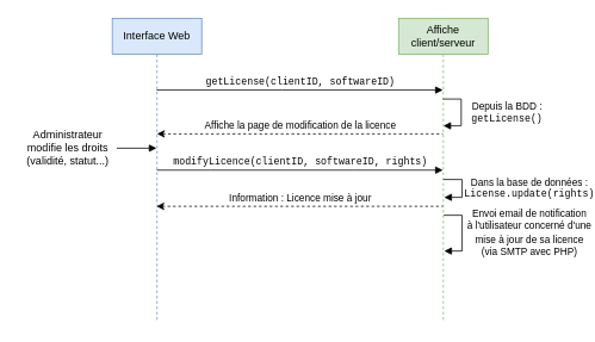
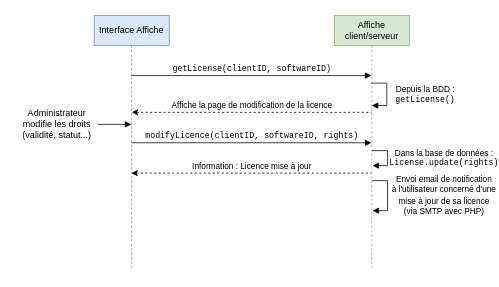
  <mxCell id="0" />
  <mxCell id="1" parent="0" />
- <mxCell id="2" value="Interface Web" style="shape=umlLifeline;perimeter=lifelinePerimeter;whiteSpace=wrap;html=1;container=1;collapsible=0;recursiveResize=0;outlineConnect=0;fillColor=#dae8fc;strokeColor=#6c8ebf;" vertex="1" parent="1"><mxGeometry x="125" y="20" width="100" height="340" as="geometry" /></mxCell>
+ <mxCell id="2" value="Interface Affiche" style="shape=umlLifeline;perimeter=lifelinePerimeter;whiteSpace=wrap;html=1;container=1;collapsible=0;recursiveResize=0;outlineConnect=0;fillColor=#dae8fc;strokeColor=#6c8ebf;" vertex="1" parent="1"><mxGeometry x="125" y="20" width="100" height="340" as="geometry" /></mxCell>
  <mxCell id="3" value="modifyLicence(clientID, softwareID, rights)" style="html=1;verticalAlign=bottom;endArrow=block;rounded=0;fontFamily=Courier New;startArrow=none;startFill=0;endFill=1;" edge="1" parent="2"><mxGeometry width="80" relative="1" as="geometry"><mxPoint x="49.81" y="169.52" as="sourcePoint" /><mxPoint x="369.5" y="169.52" as="targetPoint" /><Array as="points"><mxPoint x="110" y="169.52" /><mxPoint x="270" y="169.52" /></Array></mxGeometry></mxCell>
  <mxCell id="4" value="&lt;div&gt;Affiche&lt;/div&gt;&lt;div&gt;client/serveur&lt;/div&gt;" style="shape=umlLifeline;perimeter=lifelinePerimeter;whiteSpace=wrap;html=1;container=1;collapsible=0;recursiveResize=0;outlineConnect=0;fillColor=#d5e8d4;strokeColor=#82b366;" vertex="1" parent="1"><mxGeometry x="445" y="20" width="100" height="340" as="geometry" /></mxCell>
  <mxCell id="5" value="&lt;div&gt;&lt;font face=&quot;Helvetica&quot;&gt;Depuis la BDD :&lt;/font&gt;&lt;/div&gt;&lt;div&gt;getLicense()&lt;br&gt;&lt;/div&gt;" style="edgeStyle=orthogonalEdgeStyle;html=1;align=center;spacingLeft=2;endArrow=block;rounded=0;fontFamily=Courier New;" edge="1" parent="4"><mxGeometry x="0.008" y="50" relative="1" as="geometry"><mxPoint x="49.5" y="90" as="sourcePoint" /><Array as="points"><mxPoint x="70" y="90" /><mxPoint x="70" y="120" /><mxPoint x="50" y="120" /></Array><mxPoint x="50" y="120" as="targetPoint" /><mxPoint as="offset" /></mxGeometry></mxCell>
  <mxCell id="6" value="&lt;div&gt;&lt;font face=&quot;Helvetica&quot;&gt;Envoi email de notification&lt;/font&gt;&lt;/div&gt;&lt;div&gt;&lt;font face=&quot;Helvetica&quot;&gt;à l'utilisateur concerné d'une&lt;/font&gt;&lt;/div&gt;&lt;div&gt;&lt;font face=&quot;Helvetica&quot;&gt;mise à jour de sa licence&lt;br&gt;&lt;/font&gt;&lt;/div&gt;&lt;div&gt;&lt;font face=&quot;Helvetica&quot;&gt;(via SMTP avec PHP)&lt;br&gt;&lt;/font&gt;&lt;/div&gt;" style="edgeStyle=orthogonalEdgeStyle;html=1;align=center;spacingLeft=2;endArrow=block;rounded=0;fontFamily=Courier New;" edge="1" parent="4"><mxGeometry x="0.007" y="74" relative="1" as="geometry"><mxPoint x="50.47" y="220" as="sourcePoint" /><Array as="points"><mxPoint x="71" y="220" /><mxPoint x="71" y="260" /><mxPoint x="51" y="260" /></Array><mxPoint x="51" y="260" as="targetPoint" /><mxPoint as="offset" /></mxGeometry></mxCell>
  <mxCell id="7" value="&lt;div align=&quot;center&quot;&gt;&lt;font face=&quot;Helvetica&quot;&gt;Dans la base de données :&lt;/font&gt;&lt;/div&gt;&lt;div align=&quot;center&quot;&gt;License.update(rights)&lt;/div&gt;" style="edgeStyle=orthogonalEdgeStyle;html=1;align=center;spacingLeft=2;endArrow=block;rounded=0;fontFamily=Courier New;" edge="1" parent="4"><mxGeometry x="0.016" y="74" relative="1" as="geometry"><mxPoint x="50.0" y="180" as="sourcePoint" /><Array as="points"><mxPoint x="71" y="180" /><mxPoint x="71" y="200" /><mxPoint x="51" y="200" /></Array><mxPoint x="51" y="200" as="targetPoint" /><mxPoint as="offset" /></mxGeometry></mxCell>
  <mxCell id="8" value="&lt;font face=&quot;Courier New&quot;&gt;getLicense(clientID, softwareID)&lt;br&gt;&lt;/font&gt;" style="html=1;verticalAlign=bottom;endArrow=block;rounded=0;" edge="1" parent="1" source="2" target="4"><mxGeometry width="80" relative="1" as="geometry"><mxPoint x="325" y="270" as="sourcePoint" /><mxPoint x="405" y="270" as="targetPoint" /><Array as="points"><mxPoint x="315" y="100" /></Array></mxGeometry></mxCell>
  <mxCell id="9" value="Affiche la page de modification de la licence" style="html=1;verticalAlign=bottom;endArrow=none;rounded=0;fontFamily=Helvetica;endFill=0;dashed=1;startArrow=classic;startFill=1;" edge="1" parent="1"><mxGeometry width="80" relative="1" as="geometry"><mxPoint x="175.024" y="149" as="sourcePoint" /><mxPoint x="494.5" y="149" as="targetPoint" /><Array as="points"><mxPoint x="365" y="149" /><mxPoint x="435" y="149" /></Array></mxGeometry></mxCell>
  <mxCell id="10" style="edgeStyle=orthogonalEdgeStyle;rounded=0;jumpSize=6;orthogonalLoop=1;jettySize=auto;html=1;fontFamily=Helvetica;startArrow=none;startFill=0;endArrow=block;endFill=1;strokeWidth=1;" edge="1" parent="1" source="11" target="2"><mxGeometry relative="1" as="geometry"><Array as="points"><mxPoint x="155" y="170" /><mxPoint x="155" y="170" /></Array></mxGeometry></mxCell>
  <mxCell id="11" value="&lt;div&gt;Administrateur&lt;/div&gt;&lt;div&gt;modifie les droits&lt;/div&gt;&lt;div&gt;(validité, statut...)&lt;br&gt;&lt;/div&gt;" style="text;html=1;align=center;verticalAlign=middle;resizable=0;points=[];autosize=1;strokeColor=none;fillColor=none;fontFamily=Helvetica;" vertex="1" parent="1"><mxGeometry x="20" y="140" width="110" height="50" as="geometry" /></mxCell>
  <mxCell id="12" value="Information : Licence mise à jour" style="html=1;verticalAlign=bottom;endArrow=none;rounded=0;fontFamily=Helvetica;endFill=0;dashed=1;startArrow=classic;startFill=1;" edge="1" parent="1" source="2" target="4"><mxGeometry width="80" relative="1" as="geometry"><mxPoint x="180.004" y="230" as="sourcePoint" /><mxPoint x="499.48" y="230" as="targetPoint" /><Array as="points"><mxPoint x="369.98" y="230" /><mxPoint x="439.98" y="230" /></Array></mxGeometry></mxCell>
